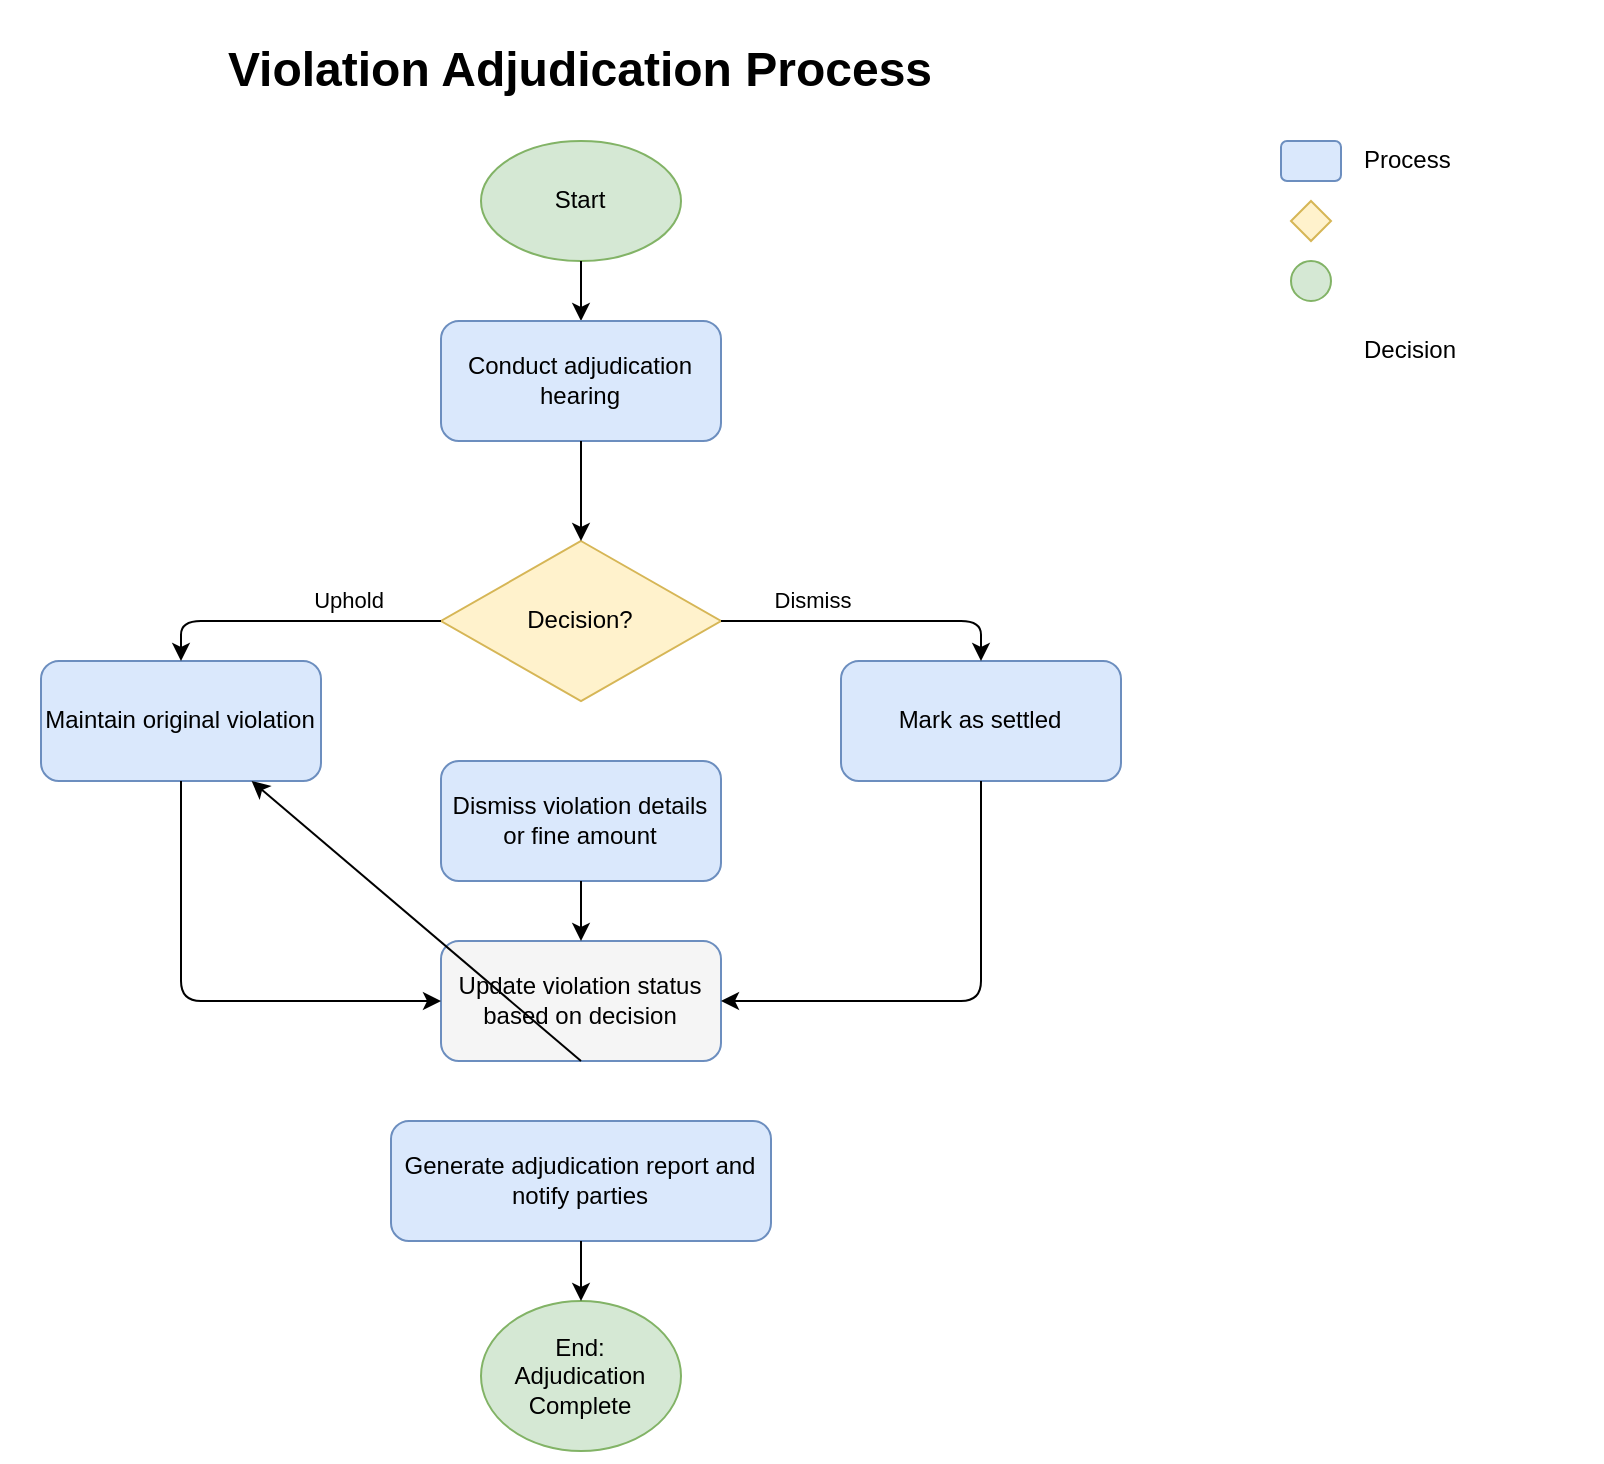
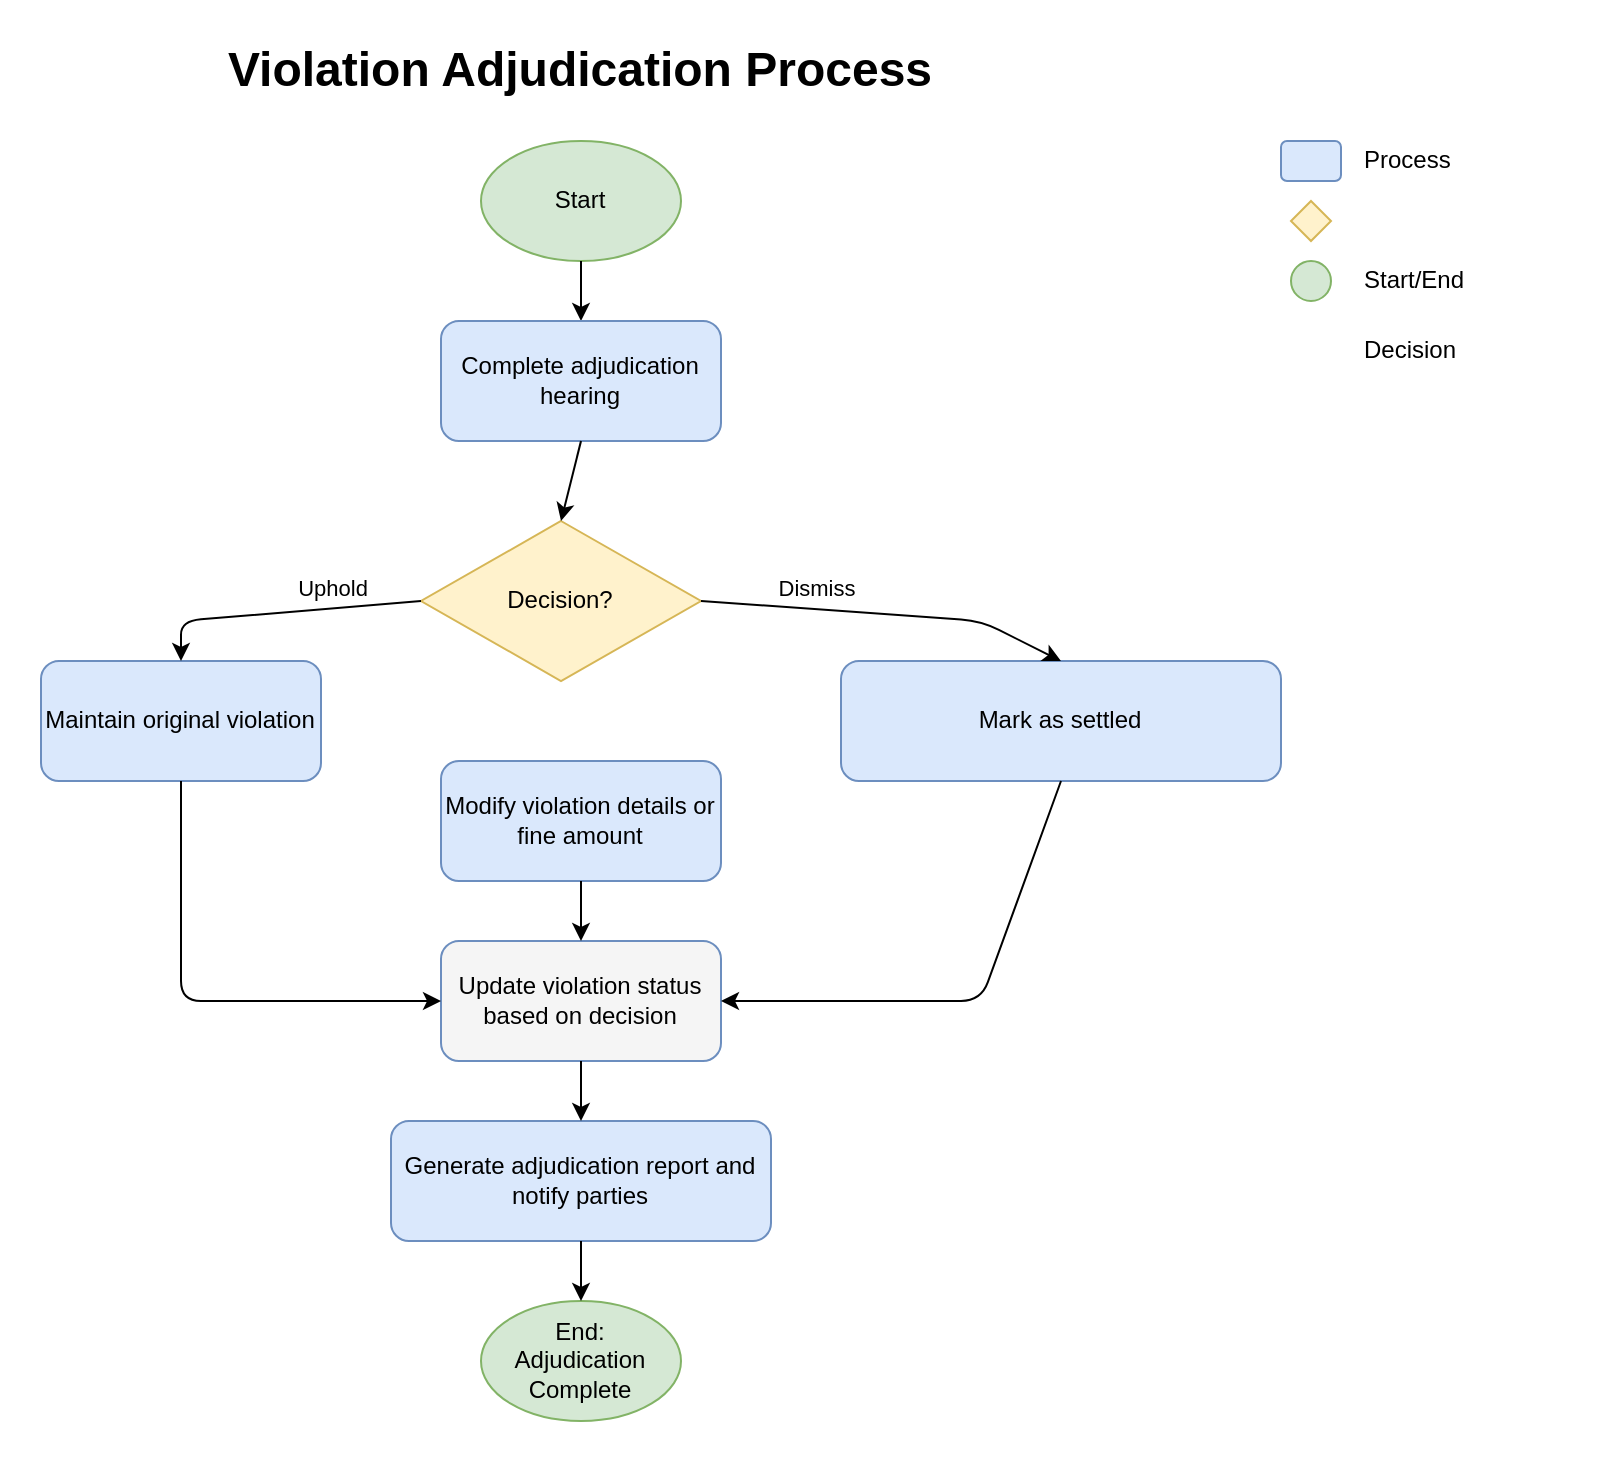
  <mxCell id="0" />
  <mxCell id="1" parent="0" />
  <mxCell id="2" value="&lt;h1&gt;Violation Adjudication Process&lt;/h1&gt;" style="text;html=1;strokeColor=none;fillColor=none;align=center;verticalAlign=middle;whiteSpace=wrap;rounded=0;" parent="1" vertex="1"><mxGeometry x="20" y="20" width="540" height="30" as="geometry" /></mxCell>
  <mxCell id="3" value="Start" style="ellipse;whiteSpace=wrap;html=1;fillColor=#d5e8d4;strokeColor=#82b366;" parent="1" vertex="1"><mxGeometry x="240" y="70" width="100" height="60" as="geometry" /></mxCell>
  <mxCell id="4" value="" style="endArrow=classic;html=1;exitX=0.5;exitY=1;exitDx=0;exitDy=0;entryX=0.5;entryY=0;entryDx=0;entryDy=0;" parent="1" source="3" edge="1"><mxGeometry width="50" height="50" relative="1" as="geometry"><mxPoint x="290" y="140" as="sourcePoint" /><mxPoint x="290" y="160" as="targetPoint" /></mxGeometry></mxCell>
- <mxCell id="5" value="Conduct adjudication hearing" style="rounded=1;whiteSpace=wrap;html=1;fillColor=#dae8fc;strokeColor=#6c8ebf;" parent="1" vertex="1"><mxGeometry x="220" y="160" width="140" height="60" as="geometry" /></mxCell>
- <mxCell id="6" value="Decision?" style="rhombus;whiteSpace=wrap;html=1;fillColor=#fff2cc;strokeColor=#d6b656;" parent="1" vertex="1"><mxGeometry x="220" y="270" width="140" height="80" as="geometry" /></mxCell>
+ <mxCell id="5" value="Complete adjudication hearing" style="rounded=1;whiteSpace=wrap;html=1;fillColor=#dae8fc;strokeColor=#6c8ebf;" parent="1" vertex="1"><mxGeometry x="220" y="160" width="140" height="60" as="geometry" /></mxCell>
+ <mxCell id="6" value="Decision?" style="rhombus;whiteSpace=wrap;html=1;fillColor=#fff2cc;strokeColor=#d6b656;" parent="1" vertex="1"><mxGeometry x="210" y="260" width="140" height="80" as="geometry" /></mxCell>
  <mxCell id="7" value="" style="endArrow=classic;html=1;exitX=0.5;exitY=1;exitDx=0;exitDy=0;entryX=0.5;entryY=0;entryDx=0;entryDy=0;" parent="1" source="5" target="6" edge="1"><mxGeometry width="50" height="50" relative="1" as="geometry"><mxPoint x="290" y="590" as="sourcePoint" /><mxPoint x="290" y="620" as="targetPoint" /></mxGeometry></mxCell>
  <mxCell id="8" value="Maintain original violation" style="rounded=1;whiteSpace=wrap;html=1;fillColor=#dae8fc;strokeColor=#6c8ebf;" parent="1" vertex="1"><mxGeometry x="20" y="330" width="140" height="60" as="geometry" /></mxCell>
- <mxCell id="9" value="Dismiss violation details or fine amount" style="rounded=1;whiteSpace=wrap;html=1;fillColor=#dae8fc;strokeColor=#6c8ebf;" parent="1" vertex="1"><mxGeometry x="220" y="380" width="140" height="60" as="geometry" /></mxCell>
- <mxCell id="10" value="Mark as settled" style="rounded=1;whiteSpace=wrap;html=1;fillColor=#dae8fc;strokeColor=#6c8ebf;" parent="1" vertex="1"><mxGeometry x="420" y="330" width="140" height="60" as="geometry" /></mxCell>
+ <mxCell id="9" value="Modify violation details or fine amount" style="rounded=1;whiteSpace=wrap;html=1;fillColor=#dae8fc;strokeColor=#6c8ebf;" parent="1" vertex="1"><mxGeometry x="220" y="380" width="140" height="60" as="geometry" /></mxCell>
+ <mxCell id="10" value="Mark as settled" style="rounded=1;whiteSpace=wrap;html=1;fillColor=#dae8fc;strokeColor=#6c8ebf;" parent="1" vertex="1"><mxGeometry x="420" y="330" width="220" height="60" as="geometry" /></mxCell>
  <mxCell id="11" value="Uphold" style="endArrow=classic;html=1;exitX=0;exitY=0.5;exitDx=0;exitDy=0;entryX=0.5;entryY=0;entryDx=0;entryDy=0;" parent="1" source="6" edge="1"><mxGeometry x="-0.385" y="-10" width="50" height="50" relative="1" as="geometry"><mxPoint x="220" y="310" as="sourcePoint" /><mxPoint x="90" y="330" as="targetPoint" /><Array as="points"><mxPoint x="90" y="310" /></Array><mxPoint as="offset" /></mxGeometry></mxCell>
  <mxCell id="12" value="Dismiss" style="endArrow=classic;html=1;exitX=1;exitY=0.5;exitDx=0;exitDy=0;entryX=0.5;entryY=0;entryDx=0;entryDy=0;" parent="1" source="6" target="10" edge="1"><mxGeometry x="-0.385" y="10" width="50" height="50" relative="1" as="geometry"><mxPoint x="360" y="310" as="sourcePoint" /><mxPoint x="490" y="330" as="targetPoint" /><Array as="points"><mxPoint x="490" y="310" /></Array><mxPoint as="offset" /></mxGeometry></mxCell>
  <mxCell id="13" value="Update violation status based on decision" style="rounded=1;whiteSpace=wrap;html=1;fillColor=#f5f5f5;strokeColor=#6c8ebf;" parent="1" vertex="1"><mxGeometry x="220" y="470" width="140" height="60" as="geometry" /></mxCell>
  <mxCell id="14" value="" style="endArrow=classic;html=1;exitX=0.5;exitY=1;exitDx=0;exitDy=0;entryX=0;entryY=0.5;entryDx=0;entryDy=0;" parent="1" target="13" edge="1"><mxGeometry width="50" height="50" relative="1" as="geometry"><mxPoint x="90" y="390" as="sourcePoint" /><mxPoint x="90" y="500" as="targetPoint" /><Array as="points"><mxPoint x="90" y="500" /></Array></mxGeometry></mxCell>
  <mxCell id="15" value="" style="endArrow=classic;html=1;exitX=0.5;exitY=1;exitDx=0;exitDy=0;entryX=0.5;entryY=0;entryDx=0;entryDy=0;" parent="1" source="9" target="13" edge="1"><mxGeometry width="50" height="50" relative="1" as="geometry"><mxPoint x="290" y="450" as="sourcePoint" /><mxPoint x="290" y="480" as="targetPoint" /></mxGeometry></mxCell>
  <mxCell id="16" value="" style="endArrow=classic;html=1;exitX=0.5;exitY=1;exitDx=0;exitDy=0;entryX=1;entryY=0.5;entryDx=0;entryDy=0;" parent="1" source="10" target="13" edge="1"><mxGeometry width="50" height="50" relative="1" as="geometry"><mxPoint x="490" y="400" as="sourcePoint" /><mxPoint x="490" y="500" as="targetPoint" /><Array as="points"><mxPoint x="490" y="500" /></Array></mxGeometry></mxCell>
  <mxCell id="17" value="Generate adjudication report and notify parties" style="rounded=1;whiteSpace=wrap;html=1;fillColor=#dae8fc;strokeColor=#6c8ebf;" parent="1" vertex="1"><mxGeometry x="195" y="560" width="190" height="60" as="geometry" /></mxCell>
- <mxCell id="18" value="" style="endArrow=classic;html=1;exitX=0.5;exitY=1;exitDx=0;exitDy=0;" parent="1" source="13" target="8" edge="1"><mxGeometry width="50" height="50" relative="1" as="geometry"><mxPoint x="290" y="540" as="sourcePoint" /><mxPoint x="290" y="570" as="targetPoint" /></mxGeometry></mxCell>
- <mxCell id="19" value="End:&lt;br&gt;Adjudication Complete" style="ellipse;whiteSpace=wrap;html=1;fillColor=#d5e8d4;strokeColor=#82b366;" parent="1" vertex="1"><mxGeometry x="240" y="650" width="100" height="75" as="geometry" /></mxCell>
+ <mxCell id="18" value="" style="endArrow=classic;html=1;exitX=0.5;exitY=1;exitDx=0;exitDy=0;entryX=0.5;entryY=0;entryDx=0;entryDy=0;" parent="1" source="13" target="17" edge="1"><mxGeometry width="50" height="50" relative="1" as="geometry"><mxPoint x="290" y="540" as="sourcePoint" /><mxPoint x="290" y="570" as="targetPoint" /></mxGeometry></mxCell>
+ <mxCell id="19" value="End:&lt;br&gt;Adjudication Complete" style="ellipse;whiteSpace=wrap;html=1;fillColor=#d5e8d4;strokeColor=#82b366;" parent="1" vertex="1"><mxGeometry x="240" y="650" width="100" height="60" as="geometry" /></mxCell>
  <mxCell id="20" value="" style="endArrow=classic;html=1;exitX=0.5;exitY=1;exitDx=0;exitDy=0;entryX=0.5;entryY=0;entryDx=0;entryDy=0;" parent="1" source="17" target="19" edge="1"><mxGeometry width="50" height="50" relative="1" as="geometry"><mxPoint x="290" y="630" as="sourcePoint" /><mxPoint x="290" y="660" as="targetPoint" /></mxGeometry></mxCell>
  <mxCell id="21" value="" style="rounded=1;whiteSpace=wrap;html=1;fillColor=#dae8fc;strokeColor=#6c8ebf;" parent="1" vertex="1"><mxGeometry x="640" y="70" width="30" height="20" as="geometry" /></mxCell>
  <mxCell id="22" value="Process" style="text;html=1;strokeColor=none;fillColor=none;align=left;verticalAlign=middle;whiteSpace=wrap;rounded=0;" parent="1" vertex="1"><mxGeometry x="680" y="70" width="100" height="20" as="geometry" /></mxCell>
  <mxCell id="23" value="" style="rhombus;whiteSpace=wrap;html=1;fillColor=#fff2cc;strokeColor=#d6b656;" parent="1" vertex="1"><mxGeometry x="645" y="100" width="20" height="20" as="geometry" /></mxCell>
  <mxCell id="24" value="Decision" style="text;html=1;strokeColor=none;fillColor=none;align=left;verticalAlign=middle;whiteSpace=wrap;rounded=0;" parent="1" vertex="1"><mxGeometry x="680" y="165" width="100" height="20" as="geometry" /></mxCell>
  <mxCell id="25" value="" style="ellipse;whiteSpace=wrap;html=1;fillColor=#d5e8d4;strokeColor=#82b366;" parent="1" vertex="1"><mxGeometry x="645" y="130" width="20" height="20" as="geometry" /></mxCell>
+ <mxCell id="26" value="Start/End" style="text;html=1;strokeColor=none;fillColor=none;align=left;verticalAlign=middle;whiteSpace=wrap;rounded=0;" parent="1" vertex="1"><mxGeometry x="680" y="130" width="100" height="20" as="geometry" /></mxCell>
